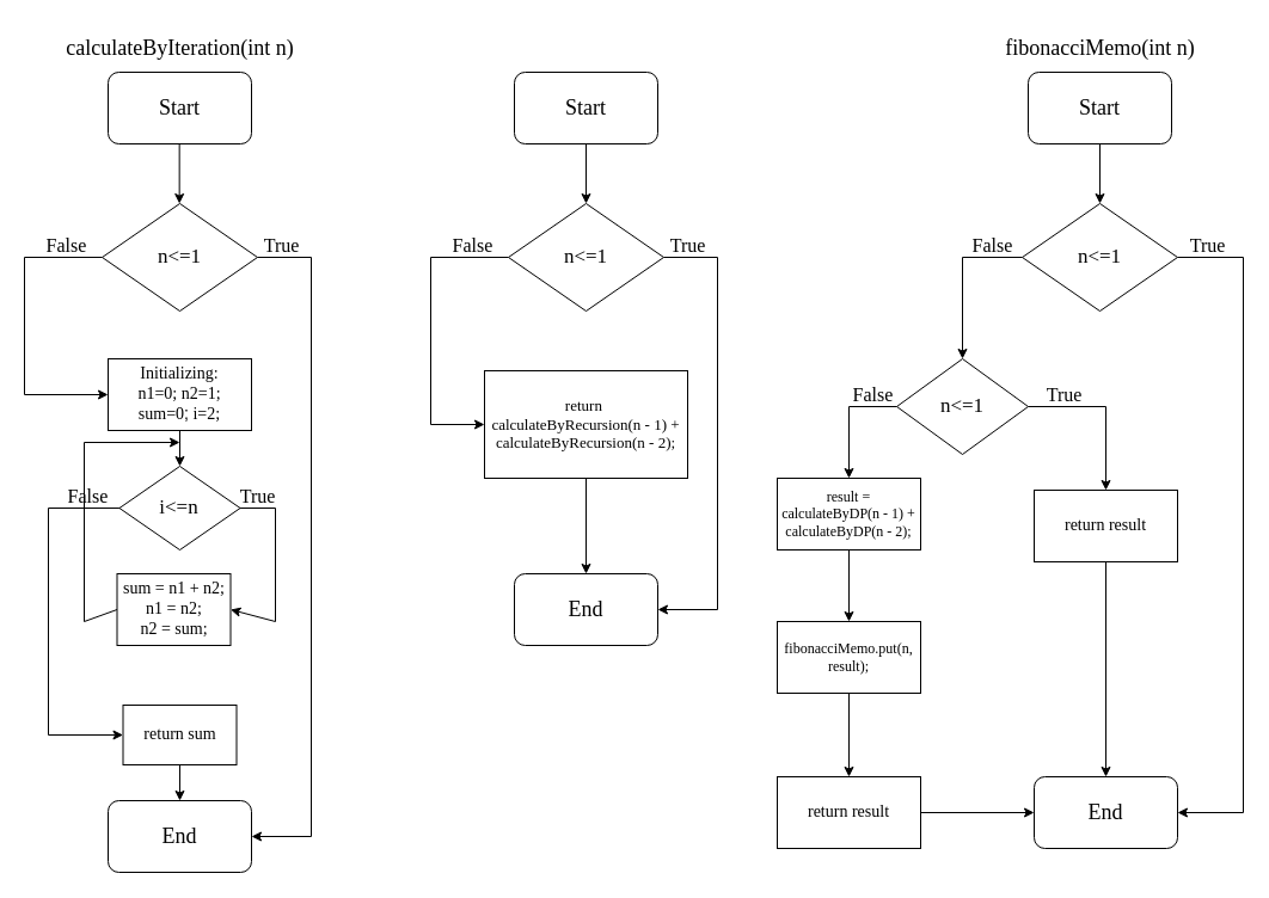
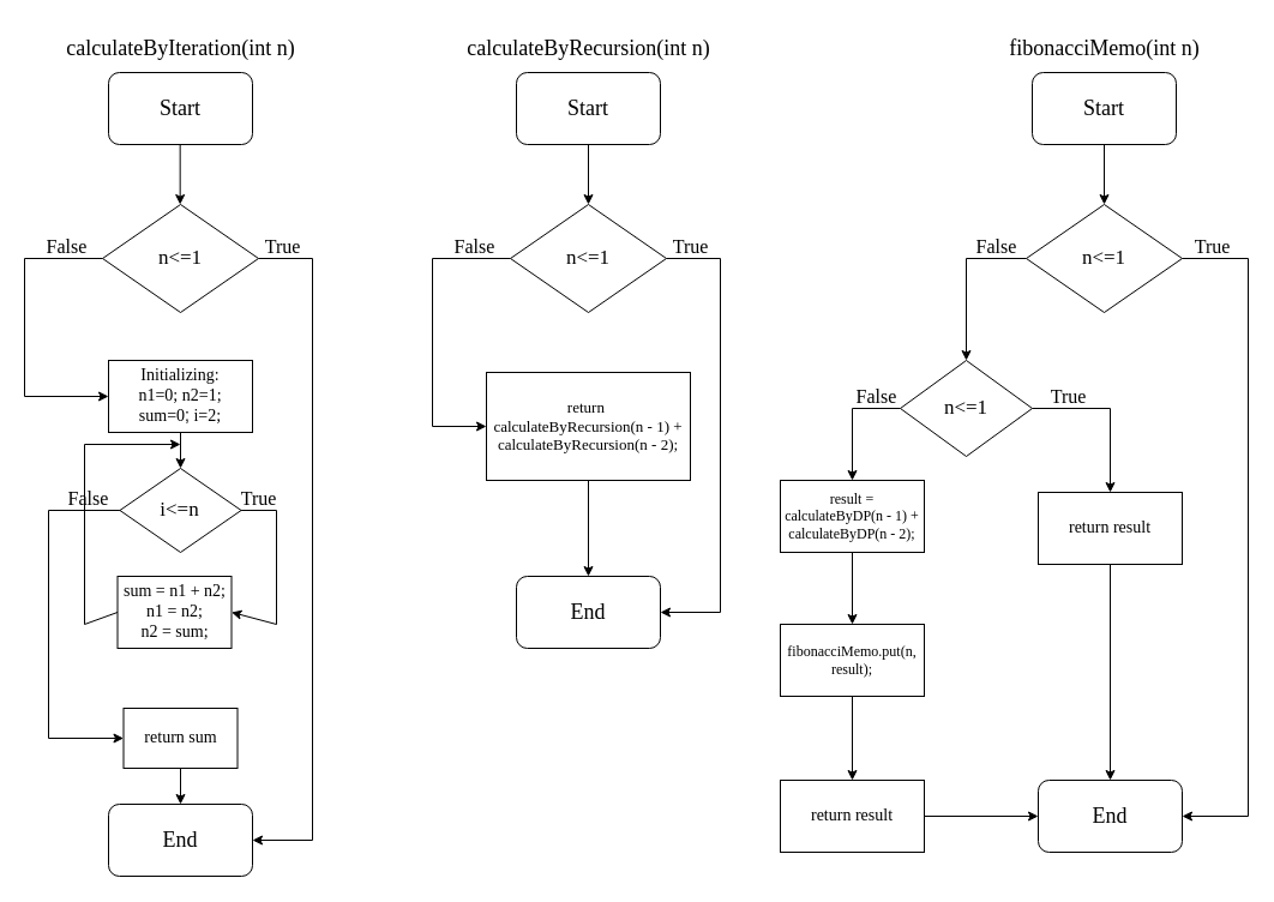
  <mxCell id="0" />
  <mxCell id="1" parent="0" />
  <mxCell id="2" value="&lt;font face=&quot;Times New Roman&quot; style=&quot;font-size: 18px;&quot;&gt;Start&lt;/font&gt;" style="rounded=1;whiteSpace=wrap;html=1;" vertex="1" parent="1"><mxGeometry x="90" y="60" width="120" height="60" as="geometry" /></mxCell>
  <mxCell id="3" value="&lt;font face=&quot;Times New Roman&quot; style=&quot;font-size: 18px;&quot;&gt;Start&lt;/font&gt;" style="rounded=1;whiteSpace=wrap;html=1;" vertex="1" parent="1"><mxGeometry x="430" y="60" width="120" height="60" as="geometry" /></mxCell>
  <mxCell id="4" value="&lt;font face=&quot;Times New Roman&quot; style=&quot;font-size: 18px;&quot;&gt;Start&lt;/font&gt;" style="rounded=1;whiteSpace=wrap;html=1;" vertex="1" parent="1"><mxGeometry x="860" y="60" width="120" height="60" as="geometry" /></mxCell>
  <mxCell id="5" value="&lt;font face=&quot;Times New Roman&quot; style=&quot;font-size: 18px;&quot;&gt;End&lt;/font&gt;" style="rounded=1;whiteSpace=wrap;html=1;" vertex="1" parent="1"><mxGeometry x="430" y="480" width="120" height="60" as="geometry" /></mxCell>
  <mxCell id="6" value="&lt;font face=&quot;Times New Roman&quot; style=&quot;font-size: 18px;&quot;&gt;End&lt;/font&gt;" style="rounded=1;whiteSpace=wrap;html=1;" vertex="1" parent="1"><mxGeometry x="865" y="650" width="120" height="60" as="geometry" /></mxCell>
  <mxCell id="7" value="&lt;font face=&quot;Times New Roman&quot; style=&quot;font-size: 18px;&quot;&gt;End&lt;/font&gt;" style="rounded=1;whiteSpace=wrap;html=1;" vertex="1" parent="1"><mxGeometry x="90" y="670" width="120" height="60" as="geometry" /></mxCell>
  <mxCell id="8" value="&lt;font style=&quot;font-size: 17px;&quot; face=&quot;Times New Roman&quot;&gt;n&amp;lt;=1&lt;/font&gt;" style="rhombus;whiteSpace=wrap;html=1;" vertex="1" parent="1"><mxGeometry x="425" y="170" width="130" height="90" as="geometry" /></mxCell>
  <mxCell id="9" value="&lt;font style=&quot;font-size: 17px;&quot; face=&quot;Times New Roman&quot;&gt;n&amp;lt;=1&lt;/font&gt;" style="rhombus;whiteSpace=wrap;html=1;" vertex="1" parent="1"><mxGeometry x="85" y="170" width="130" height="90" as="geometry" /></mxCell>
  <mxCell id="10" value="&lt;font style=&quot;font-size: 17px;&quot; face=&quot;Times New Roman&quot;&gt;n&amp;lt;=1&lt;/font&gt;" style="rhombus;whiteSpace=wrap;html=1;" vertex="1" parent="1"><mxGeometry x="855" y="170" width="130" height="90" as="geometry" /></mxCell>
  <mxCell id="11" value="" style="endArrow=classic;html=1;rounded=0;exitX=0.5;exitY=1;exitDx=0;exitDy=0;entryX=0.5;entryY=0;entryDx=0;entryDy=0;" edge="1" parent="1" source="3" target="8"><mxGeometry width="50" height="50" relative="1" as="geometry"><mxPoint x="460" y="290" as="sourcePoint" /><mxPoint x="520" y="320" as="targetPoint" /></mxGeometry></mxCell>
  <mxCell id="12" value="" style="endArrow=classic;html=1;rounded=0;exitX=0.5;exitY=1;exitDx=0;exitDy=0;entryX=0.5;entryY=0;entryDx=0;entryDy=0;" edge="1" parent="1"><mxGeometry width="50" height="50" relative="1" as="geometry"><mxPoint x="149.66" y="120" as="sourcePoint" /><mxPoint x="149.66" y="170" as="targetPoint" /></mxGeometry></mxCell>
  <mxCell id="13" value="" style="endArrow=classic;html=1;rounded=0;exitX=1;exitY=0.5;exitDx=0;exitDy=0;entryX=1;entryY=0.5;entryDx=0;entryDy=0;" edge="1" parent="1" source="8" target="5"><mxGeometry width="50" height="50" relative="1" as="geometry"><mxPoint x="555" y="220" as="sourcePoint" /><mxPoint x="600" y="530" as="targetPoint" /><Array as="points"><mxPoint x="600" y="215" /><mxPoint x="600" y="510" /></Array></mxGeometry></mxCell>
  <mxCell id="14" value="&lt;div style=&quot;font-size: 13px;&quot;&gt;&lt;font style=&quot;font-size: 13px;&quot; face=&quot;Times New Roman&quot;&gt;return&amp;nbsp;&lt;/font&gt;&lt;/div&gt;&lt;div style=&quot;font-size: 13px;&quot;&gt;&lt;font style=&quot;font-size: 13px;&quot; face=&quot;wUfVUpXQw_oo1KSJjkkP&quot;&gt;calculateByRecursion(n - 1) + calculateByRecursion(n - 2);&lt;/font&gt;&lt;/div&gt;" style="rounded=0;whiteSpace=wrap;html=1;" vertex="1" parent="1"><mxGeometry x="405" y="310" width="170" height="90" as="geometry" /></mxCell>
  <mxCell id="15" value="" style="endArrow=classic;html=1;rounded=0;entryX=0;entryY=0.5;entryDx=0;entryDy=0;exitX=0;exitY=0.5;exitDx=0;exitDy=0;" edge="1" parent="1" source="8" target="14"><mxGeometry width="50" height="50" relative="1" as="geometry"><mxPoint x="360" y="355" as="sourcePoint" /><mxPoint x="460" y="350" as="targetPoint" /><Array as="points"><mxPoint x="360" y="215" /><mxPoint x="360" y="355" /></Array></mxGeometry></mxCell>
  <mxCell id="16" value="" style="endArrow=classic;html=1;rounded=0;entryX=0.5;entryY=0;entryDx=0;entryDy=0;exitX=0.5;exitY=1;exitDx=0;exitDy=0;" edge="1" parent="1" source="14" target="5"><mxGeometry width="50" height="50" relative="1" as="geometry"><mxPoint x="410" y="400" as="sourcePoint" /><mxPoint x="460" y="350" as="targetPoint" /></mxGeometry></mxCell>
  <mxCell id="17" value="&lt;font style=&quot;font-size: 16px;&quot; face=&quot;Times New Roman&quot;&gt;True&lt;/font&gt;" style="text;html=1;align=center;verticalAlign=middle;resizable=0;points=[];autosize=1;strokeColor=none;fillColor=none;" vertex="1" parent="1"><mxGeometry x="550" y="190" width="50" height="30" as="geometry" /></mxCell>
  <mxCell id="18" value="&lt;font style=&quot;font-size: 16px;&quot; face=&quot;Times New Roman&quot;&gt;False&lt;/font&gt;" style="text;html=1;align=center;verticalAlign=middle;resizable=0;points=[];autosize=1;strokeColor=none;fillColor=none;" vertex="1" parent="1"><mxGeometry x="365" y="190" width="60" height="30" as="geometry" /></mxCell>
+ <mxCell id="19" value="&lt;font style=&quot;font-size: 18px;&quot; face=&quot;Times New Roman&quot;&gt;calculateByRecursion(int n)&lt;/font&gt;" style="text;html=1;align=center;verticalAlign=middle;resizable=0;points=[];autosize=1;strokeColor=none;fillColor=none;" vertex="1" parent="1"><mxGeometry x="375" y="20" width="230" height="40" as="geometry" /></mxCell>
  <mxCell id="20" value="" style="endArrow=classic;html=1;rounded=0;exitX=1;exitY=0.5;exitDx=0;exitDy=0;entryX=1;entryY=0.5;entryDx=0;entryDy=0;" edge="1" parent="1" source="9" target="7"><mxGeometry width="50" height="50" relative="1" as="geometry"><mxPoint x="470" y="420" as="sourcePoint" /><mxPoint x="520" y="370" as="targetPoint" /><Array as="points"><mxPoint x="260" y="215" /><mxPoint x="260" y="700" /></Array></mxGeometry></mxCell>
  <mxCell id="21" value="&lt;font style=&quot;font-size: 16px;&quot; face=&quot;Times New Roman&quot;&gt;True&lt;/font&gt;" style="text;html=1;align=center;verticalAlign=middle;resizable=0;points=[];autosize=1;strokeColor=none;fillColor=none;" vertex="1" parent="1"><mxGeometry x="210" y="190" width="50" height="30" as="geometry" /></mxCell>
  <mxCell id="22" value="" style="endArrow=classic;html=1;rounded=0;exitX=0;exitY=0.5;exitDx=0;exitDy=0;entryX=0;entryY=0.5;entryDx=0;entryDy=0;" edge="1" parent="1" source="9" target="23"><mxGeometry width="50" height="50" relative="1" as="geometry"><mxPoint x="270" y="460" as="sourcePoint" /><mxPoint x="20" y="350" as="targetPoint" /><Array as="points"><mxPoint x="20" y="215" /><mxPoint x="20" y="330" /></Array></mxGeometry></mxCell>
  <mxCell id="23" value="&lt;font face=&quot;Times New Roman&quot; style=&quot;font-size: 14px;&quot;&gt;Initializing:&lt;br&gt;n1=0; n2=1;&lt;br&gt;sum=0&lt;/font&gt;&lt;font face=&quot;8MhJQosoheovth_iMCDC&quot; style=&quot;font-size: 14px;&quot;&gt;;&lt;/font&gt;&lt;font face=&quot;Times New Roman&quot; style=&quot;font-size: 14px;&quot;&gt; i=2;&lt;/font&gt;" style="rounded=0;whiteSpace=wrap;html=1;" vertex="1" parent="1"><mxGeometry x="90" y="300" width="120" height="60" as="geometry" /></mxCell>
  <mxCell id="24" value="&lt;font style=&quot;font-size: 16px;&quot; face=&quot;Times New Roman&quot;&gt;False&lt;/font&gt;" style="text;html=1;align=center;verticalAlign=middle;resizable=0;points=[];autosize=1;strokeColor=none;fillColor=none;" vertex="1" parent="1"><mxGeometry x="25" y="190" width="60" height="30" as="geometry" /></mxCell>
  <mxCell id="25" value="&lt;font face=&quot;Times New Roman&quot; style=&quot;font-size: 14px;&quot;&gt;return sum&lt;/font&gt;" style="rounded=0;whiteSpace=wrap;html=1;" vertex="1" parent="1"><mxGeometry x="102.5" y="590" width="95" height="50" as="geometry" /></mxCell>
  <mxCell id="26" value="&lt;font style=&quot;font-size: 17px;&quot; face=&quot;Times New Roman&quot;&gt;i&amp;lt;=n&lt;br&gt;&lt;/font&gt;" style="rhombus;whiteSpace=wrap;html=1;" vertex="1" parent="1"><mxGeometry x="99.44" y="390" width="101.11" height="70" as="geometry" /></mxCell>
  <mxCell id="27" value="" style="endArrow=classic;html=1;rounded=0;entryX=0.5;entryY=0;entryDx=0;entryDy=0;exitX=0.5;exitY=1;exitDx=0;exitDy=0;" edge="1" parent="1" source="23" target="26"><mxGeometry width="50" height="50" relative="1" as="geometry"><mxPoint x="270" y="470" as="sourcePoint" /><mxPoint x="320" y="420" as="targetPoint" /></mxGeometry></mxCell>
  <mxCell id="28" value="" style="endArrow=classic;html=1;rounded=0;exitX=0;exitY=0.5;exitDx=0;exitDy=0;entryX=0;entryY=0.5;entryDx=0;entryDy=0;" edge="1" parent="1" source="26" target="25"><mxGeometry width="50" height="50" relative="1" as="geometry"><mxPoint x="270" y="470" as="sourcePoint" /><mxPoint x="99" y="610" as="targetPoint" /><Array as="points"><mxPoint x="40" y="425" /><mxPoint x="40" y="615" /></Array></mxGeometry></mxCell>
  <mxCell id="29" value="&lt;font style=&quot;font-size: 16px;&quot; face=&quot;Times New Roman&quot;&gt;False&lt;/font&gt;" style="text;html=1;align=center;verticalAlign=middle;resizable=0;points=[];autosize=1;strokeColor=none;fillColor=none;" vertex="1" parent="1"><mxGeometry x="42.5" y="400" width="60" height="30" as="geometry" /></mxCell>
  <mxCell id="30" value="" style="endArrow=classic;html=1;rounded=0;exitX=1;exitY=0.5;exitDx=0;exitDy=0;entryX=1;entryY=0.5;entryDx=0;entryDy=0;" edge="1" parent="1" source="26" target="31"><mxGeometry width="50" height="50" relative="1" as="geometry"><mxPoint x="270" y="450" as="sourcePoint" /><mxPoint x="230" y="520" as="targetPoint" /><Array as="points"><mxPoint x="230" y="425" /><mxPoint x="230" y="520" /></Array></mxGeometry></mxCell>
  <mxCell id="31" value="&lt;div align=&quot;center&quot;&gt;&lt;font face=&quot;Times New Roman&quot; style=&quot;font-size: 14px;&quot;&gt;sum = n1 + n2;&lt;/font&gt;&lt;/div&gt;&lt;div align=&quot;center&quot;&gt;&lt;font face=&quot;Times New Roman&quot; style=&quot;font-size: 14px;&quot;&gt;n1 = n2;&lt;/font&gt;&lt;font face=&quot;Times New Roman&quot; style=&quot;font-size: 14px;&quot;&gt;&lt;br&gt;&lt;/font&gt;&lt;/div&gt;&lt;div align=&quot;center&quot;&gt;&lt;font face=&quot;Times New Roman&quot; style=&quot;font-size: 14px;&quot;&gt;n2 = sum;&lt;/font&gt;&lt;br&gt;&lt;/div&gt;" style="rounded=0;whiteSpace=wrap;html=1;" vertex="1" parent="1"><mxGeometry x="97.5" y="480" width="95" height="60" as="geometry" /></mxCell>
  <mxCell id="32" value="&lt;font style=&quot;font-size: 16px;&quot; face=&quot;Times New Roman&quot;&gt;True&lt;/font&gt;" style="text;html=1;align=center;verticalAlign=middle;resizable=0;points=[];autosize=1;strokeColor=none;fillColor=none;" vertex="1" parent="1"><mxGeometry x="190" y="400" width="50" height="30" as="geometry" /></mxCell>
  <mxCell id="33" value="" style="endArrow=classic;html=1;rounded=0;exitX=0;exitY=0.5;exitDx=0;exitDy=0;" edge="1" parent="1" source="31"><mxGeometry width="50" height="50" relative="1" as="geometry"><mxPoint x="270" y="450" as="sourcePoint" /><mxPoint x="150" y="370" as="targetPoint" /><Array as="points"><mxPoint x="70" y="520" /><mxPoint x="70" y="370" /></Array></mxGeometry></mxCell>
  <mxCell id="34" value="" style="endArrow=classic;html=1;rounded=0;exitX=0.5;exitY=1;exitDx=0;exitDy=0;entryX=0.5;entryY=0;entryDx=0;entryDy=0;" edge="1" parent="1" source="25" target="7"><mxGeometry width="50" height="50" relative="1" as="geometry"><mxPoint x="270" y="600" as="sourcePoint" /><mxPoint x="320" y="550" as="targetPoint" /></mxGeometry></mxCell>
  <mxCell id="35" value="&lt;font style=&quot;font-size: 18px;&quot; face=&quot;Times New Roman&quot;&gt;calculateByIteration(int n)&lt;/font&gt;" style="text;html=1;align=center;verticalAlign=middle;resizable=0;points=[];autosize=1;strokeColor=none;fillColor=none;" vertex="1" parent="1"><mxGeometry x="45" y="20" width="210" height="40" as="geometry" /></mxCell>
  <mxCell id="36" value="&lt;div&gt;&lt;font style=&quot;font-size: 18px;&quot; face=&quot;Times New Roman&quot;&gt;fibonacciMemo(int n)&lt;/font&gt;&lt;/div&gt;" style="text;html=1;align=center;verticalAlign=middle;resizable=0;points=[];autosize=1;strokeColor=none;fillColor=none;" vertex="1" parent="1"><mxGeometry x="830" y="20" width="180" height="40" as="geometry" /></mxCell>
  <mxCell id="37" value="" style="endArrow=classic;html=1;rounded=0;entryX=0.5;entryY=0;entryDx=0;entryDy=0;exitX=0.5;exitY=1;exitDx=0;exitDy=0;" edge="1" parent="1" source="4" target="10"><mxGeometry width="50" height="50" relative="1" as="geometry"><mxPoint x="790" y="270" as="sourcePoint" /><mxPoint x="840" y="220" as="targetPoint" /></mxGeometry></mxCell>
  <mxCell id="38" value="" style="endArrow=classic;html=1;rounded=0;exitX=1;exitY=0.5;exitDx=0;exitDy=0;entryX=1;entryY=0.5;entryDx=0;entryDy=0;" edge="1" parent="1" source="10" target="6"><mxGeometry width="50" height="50" relative="1" as="geometry"><mxPoint x="790" y="350" as="sourcePoint" /><mxPoint x="1040" y="680" as="targetPoint" /><Array as="points"><mxPoint x="1040" y="215" /><mxPoint x="1040" y="680" /></Array></mxGeometry></mxCell>
  <mxCell id="39" value="&lt;font style=&quot;font-size: 16px;&quot; face=&quot;Times New Roman&quot;&gt;True&lt;/font&gt;" style="text;html=1;align=center;verticalAlign=middle;resizable=0;points=[];autosize=1;strokeColor=none;fillColor=none;" vertex="1" parent="1"><mxGeometry x="985" y="190" width="50" height="30" as="geometry" /></mxCell>
  <mxCell id="40" value="" style="endArrow=classic;html=1;rounded=0;exitX=0;exitY=0.5;exitDx=0;exitDy=0;entryX=0.5;entryY=0;entryDx=0;entryDy=0;" edge="1" parent="1" source="10" target="41"><mxGeometry width="50" height="50" relative="1" as="geometry"><mxPoint x="790" y="380" as="sourcePoint" /><mxPoint x="810" y="300" as="targetPoint" /><Array as="points"><mxPoint x="805" y="215" /></Array></mxGeometry></mxCell>
  <mxCell id="41" value="&lt;font style=&quot;font-size: 17px;&quot; face=&quot;Times New Roman&quot;&gt;n&amp;lt;=1&lt;/font&gt;" style="rhombus;whiteSpace=wrap;html=1;" vertex="1" parent="1"><mxGeometry x="750" y="300" width="110" height="80" as="geometry" /></mxCell>
  <mxCell id="42" value="&lt;font style=&quot;font-size: 16px;&quot; face=&quot;Times New Roman&quot;&gt;False&lt;/font&gt;" style="text;html=1;align=center;verticalAlign=middle;resizable=0;points=[];autosize=1;strokeColor=none;fillColor=none;" vertex="1" parent="1"><mxGeometry x="800" y="190" width="60" height="30" as="geometry" /></mxCell>
  <mxCell id="43" value="&lt;font style=&quot;font-size: 16px;&quot; face=&quot;Times New Roman&quot;&gt;False&lt;/font&gt;" style="text;html=1;align=center;verticalAlign=middle;resizable=0;points=[];autosize=1;strokeColor=none;fillColor=none;" vertex="1" parent="1"><mxGeometry x="700" y="315" width="60" height="30" as="geometry" /></mxCell>
  <mxCell id="44" value="&lt;font style=&quot;font-size: 14px;&quot; face=&quot;Times New Roman&quot;&gt;return result&lt;/font&gt;" style="rounded=0;whiteSpace=wrap;html=1;" vertex="1" parent="1"><mxGeometry x="865" y="410" width="120" height="60" as="geometry" /></mxCell>
  <mxCell id="45" value="" style="endArrow=classic;html=1;rounded=0;exitX=1;exitY=0.5;exitDx=0;exitDy=0;entryX=0.5;entryY=0;entryDx=0;entryDy=0;" edge="1" parent="1" source="41" target="44"><mxGeometry width="50" height="50" relative="1" as="geometry"><mxPoint x="790" y="440" as="sourcePoint" /><mxPoint x="840" y="390" as="targetPoint" /><Array as="points"><mxPoint x="925" y="340" /></Array></mxGeometry></mxCell>
  <mxCell id="46" value="&lt;font style=&quot;font-size: 16px;&quot; face=&quot;Times New Roman&quot;&gt;True&lt;/font&gt;" style="text;html=1;align=center;verticalAlign=middle;resizable=0;points=[];autosize=1;strokeColor=none;fillColor=none;" vertex="1" parent="1"><mxGeometry x="865" y="315" width="50" height="30" as="geometry" /></mxCell>
  <mxCell id="47" value="" style="endArrow=classic;html=1;rounded=0;exitX=0.5;exitY=1;exitDx=0;exitDy=0;entryX=0.5;entryY=0;entryDx=0;entryDy=0;" edge="1" parent="1" source="44" target="6"><mxGeometry width="50" height="50" relative="1" as="geometry"><mxPoint x="790" y="480" as="sourcePoint" /><mxPoint x="840" y="430" as="targetPoint" /></mxGeometry></mxCell>
  <mxCell id="48" value="&lt;font style=&quot;font-size: 12px;&quot; face=&quot;Times New Roman&quot;&gt;result = calculateByDP(n - 1) + calculateByDP(n - 2);&lt;/font&gt;" style="rounded=0;whiteSpace=wrap;html=1;" vertex="1" parent="1"><mxGeometry x="650" y="400" width="120" height="60" as="geometry" /></mxCell>
  <mxCell id="49" value="&lt;font face=&quot;Times New Roman&quot;&gt;fibonacciMemo.put(n, result);&lt;/font&gt;" style="rounded=0;whiteSpace=wrap;html=1;" vertex="1" parent="1"><mxGeometry x="650" y="520" width="120" height="60" as="geometry" /></mxCell>
  <mxCell id="50" value="&lt;font style=&quot;font-size: 14px;&quot; face=&quot;Times New Roman&quot;&gt;return result&lt;/font&gt;" style="rounded=0;whiteSpace=wrap;html=1;" vertex="1" parent="1"><mxGeometry x="650" y="650" width="120" height="60" as="geometry" /></mxCell>
  <mxCell id="51" value="" style="endArrow=classic;html=1;rounded=0;entryX=0.5;entryY=0;entryDx=0;entryDy=0;" edge="1" parent="1" target="48"><mxGeometry width="50" height="50" relative="1" as="geometry"><mxPoint x="750" y="340" as="sourcePoint" /><mxPoint x="840" y="430" as="targetPoint" /><Array as="points"><mxPoint x="710" y="340" /></Array></mxGeometry></mxCell>
  <mxCell id="52" value="" style="endArrow=classic;html=1;rounded=0;exitX=0.5;exitY=1;exitDx=0;exitDy=0;entryX=0.5;entryY=0;entryDx=0;entryDy=0;" edge="1" parent="1" source="48" target="49"><mxGeometry width="50" height="50" relative="1" as="geometry"><mxPoint x="790" y="580" as="sourcePoint" /><mxPoint x="840" y="530" as="targetPoint" /></mxGeometry></mxCell>
  <mxCell id="53" value="" style="endArrow=classic;html=1;rounded=0;exitX=0.5;exitY=1;exitDx=0;exitDy=0;entryX=0.5;entryY=0;entryDx=0;entryDy=0;" edge="1" parent="1" source="49" target="50"><mxGeometry width="50" height="50" relative="1" as="geometry"><mxPoint x="790" y="580" as="sourcePoint" /><mxPoint x="840" y="530" as="targetPoint" /></mxGeometry></mxCell>
  <mxCell id="54" value="" style="endArrow=classic;html=1;rounded=0;exitX=1;exitY=0.5;exitDx=0;exitDy=0;entryX=0;entryY=0.5;entryDx=0;entryDy=0;" edge="1" parent="1" source="50" target="6"><mxGeometry width="50" height="50" relative="1" as="geometry"><mxPoint x="790" y="580" as="sourcePoint" /><mxPoint x="840" y="530" as="targetPoint" /></mxGeometry></mxCell>
